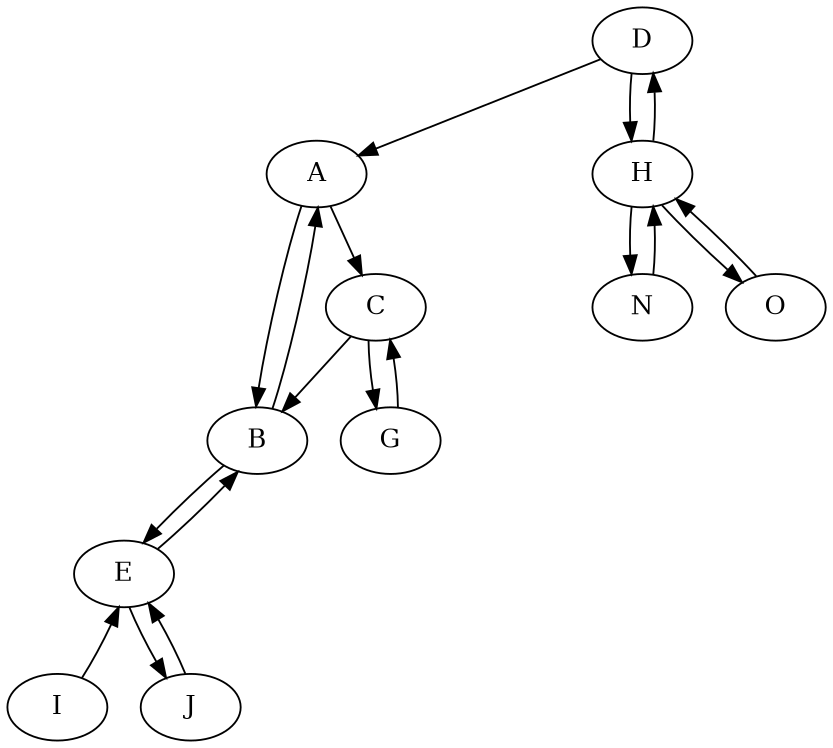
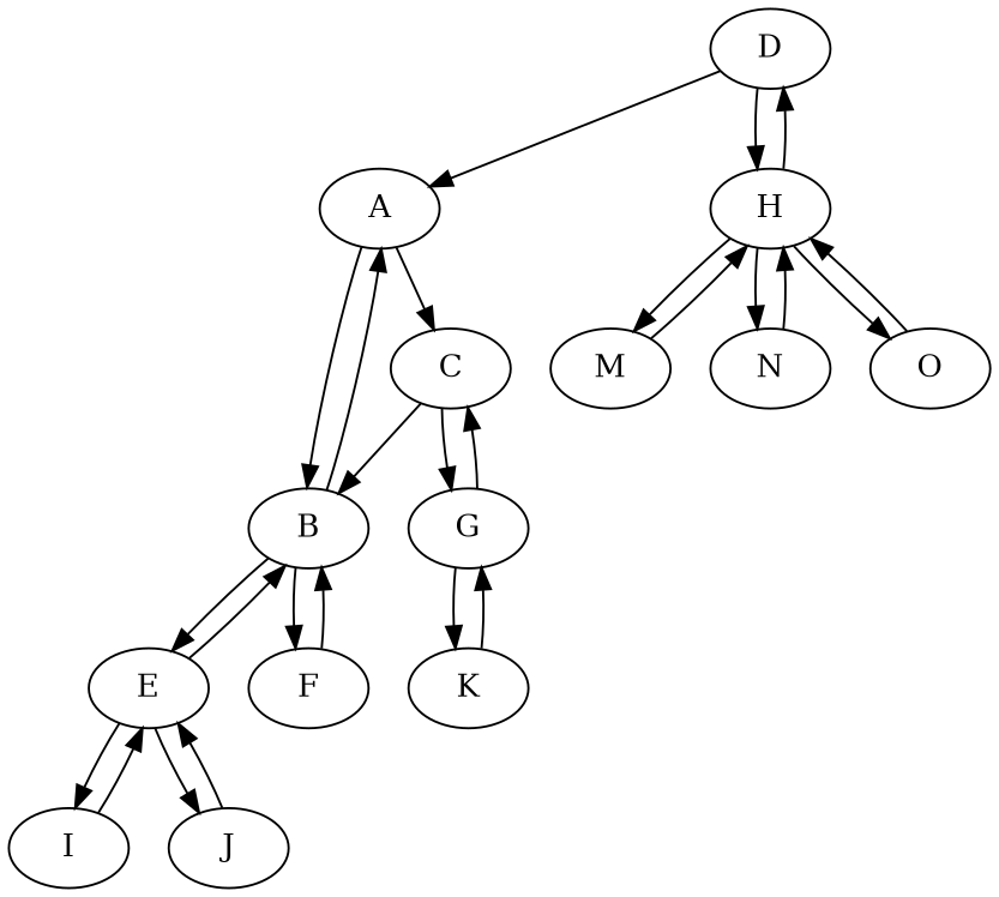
  digraph {
    n1 [label=A]
    n2 [label=B]
    n3 [label=C]
    n4 [label=E]
+   n5 [label=F]
    n6 [label=G]
    n7 [label=D]
    n8 [label=H]
    n9 [label=I]
    n10 [label=J]
+   n11 [label=K]
+   n12 [label=M]
    n13 [label=N]
    n14 [label=O]
    n1 -> n2
    n1 -> n3
    n2 -> n1
    n2 -> n4
+   n2 -> n5
    n3 -> n2
    n3 -> n6
    n4 -> n2
+   n4 -> n9
    n4 -> n10
+   n5 -> n2
    n6 -> n3
+   n6 -> n11
    n7 -> n1
    n7 -> n8
    n8 -> n7
+   n8 -> n12
    n8 -> n13
    n8 -> n14
    n9 -> n4
    n10 -> n4
+   n11 -> n6
+   n12 -> n8
    n13 -> n8
    n14 -> n8
  }
